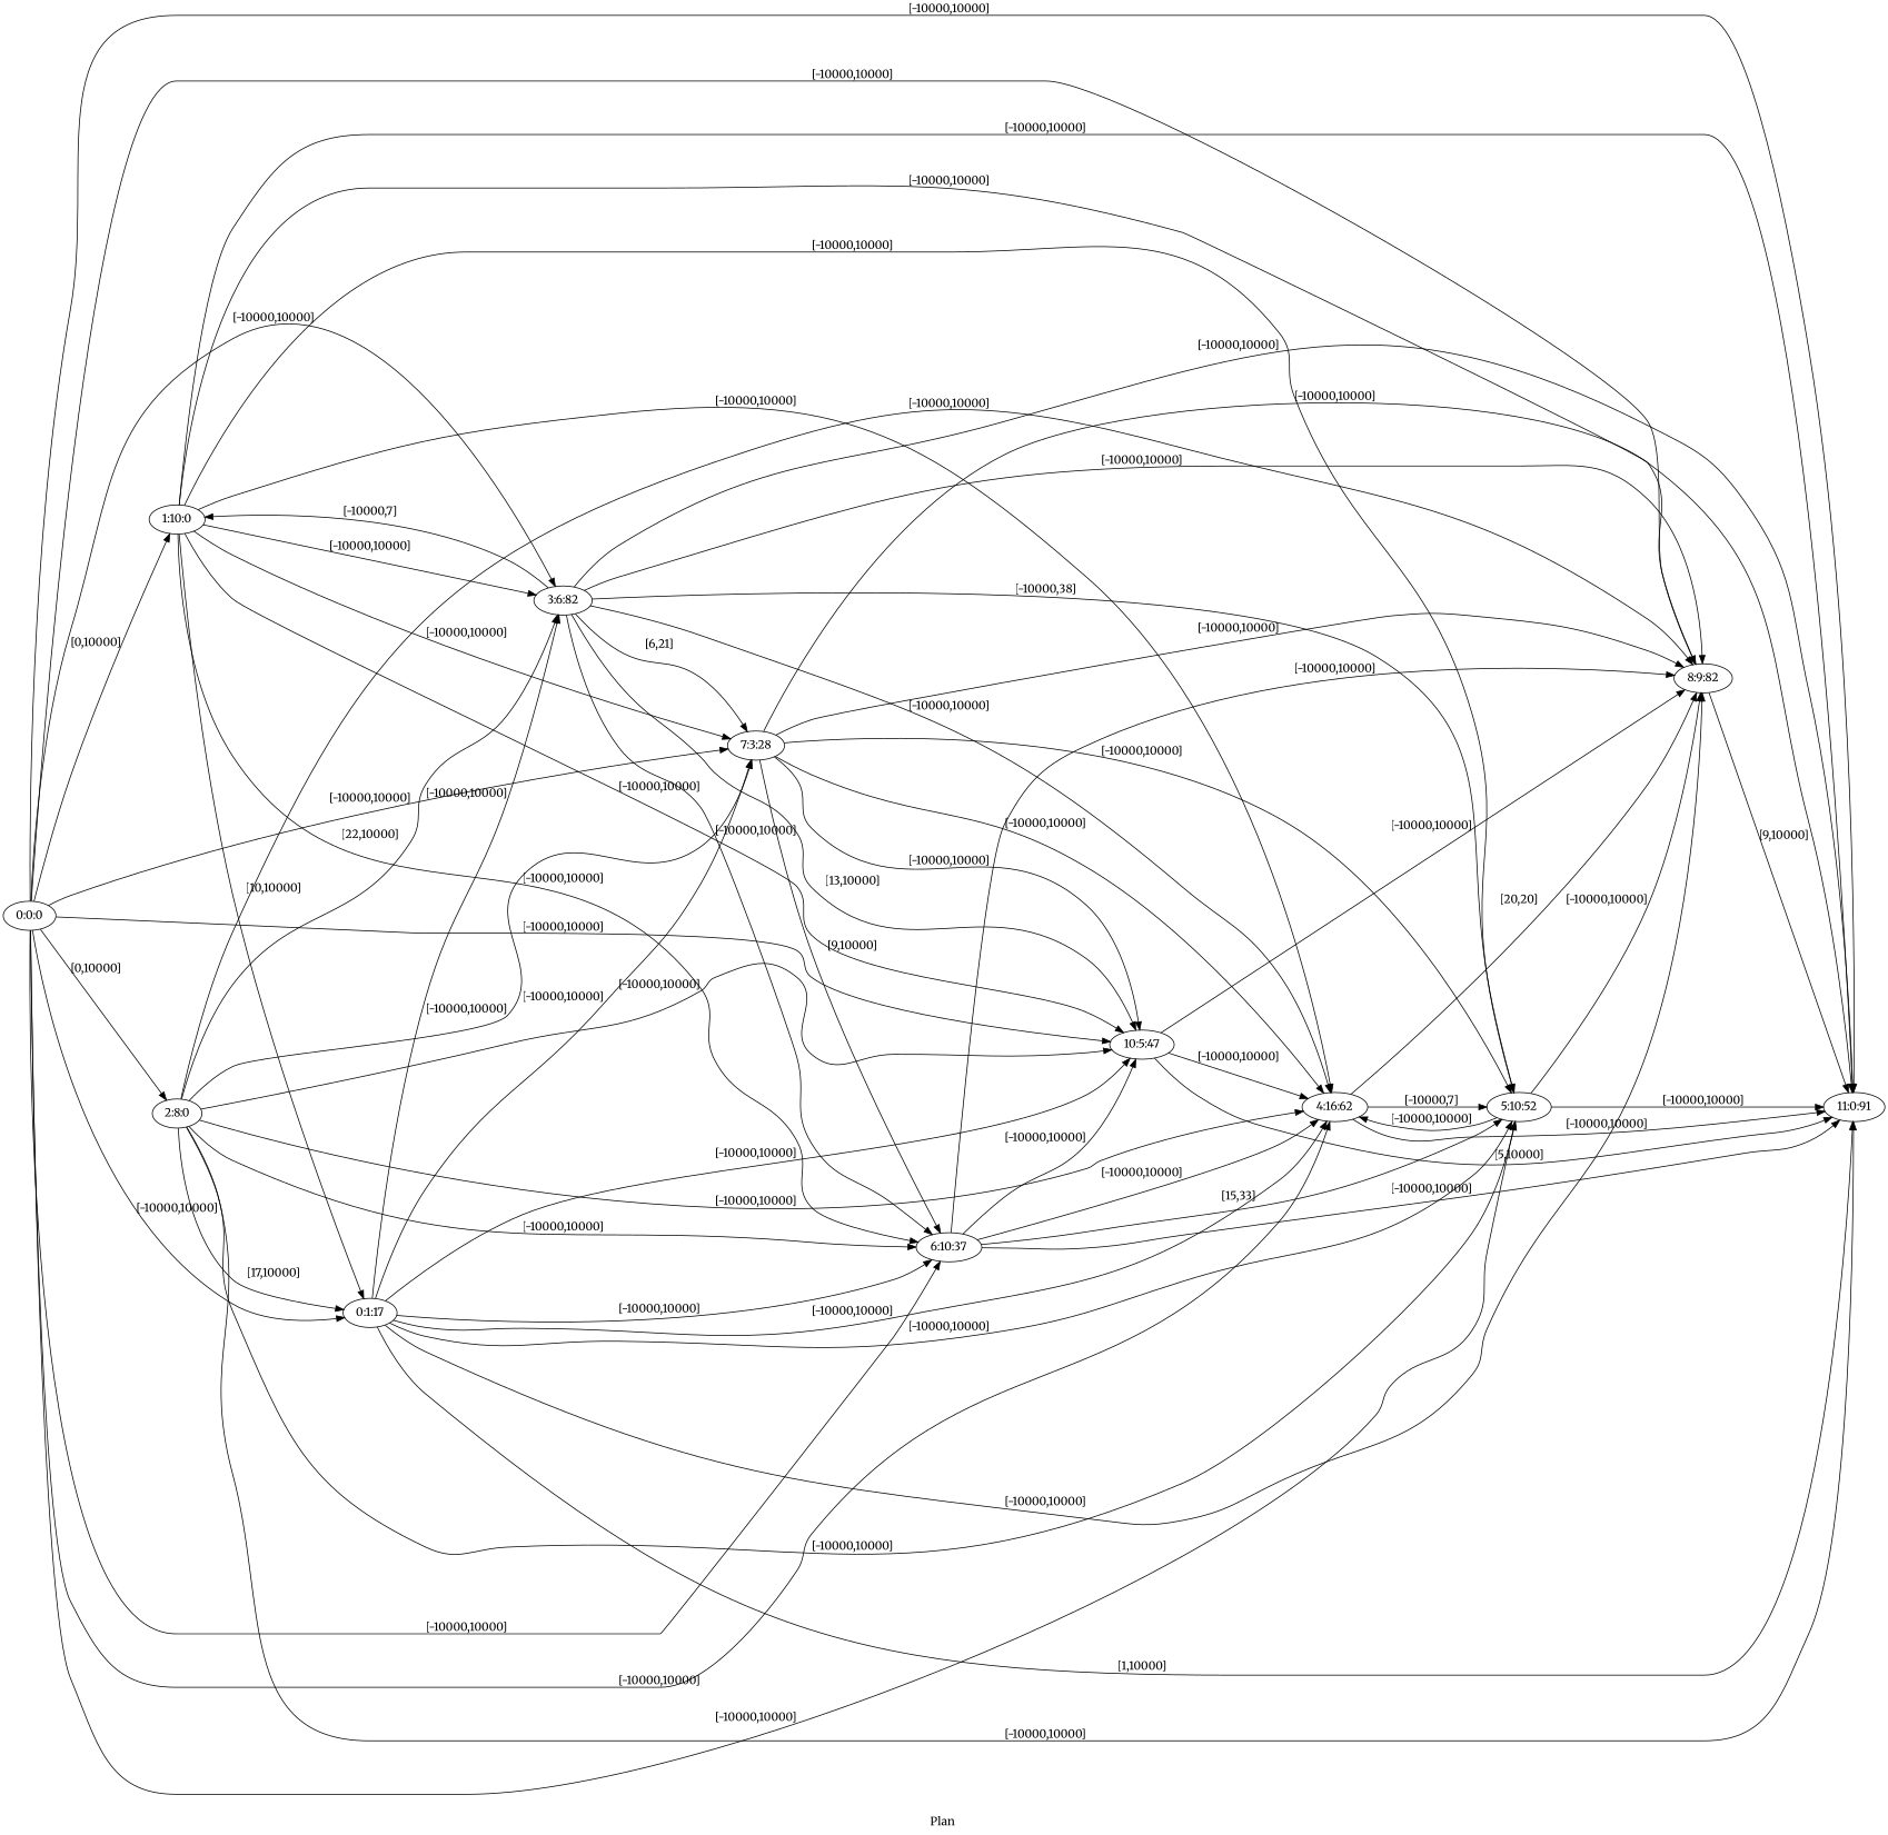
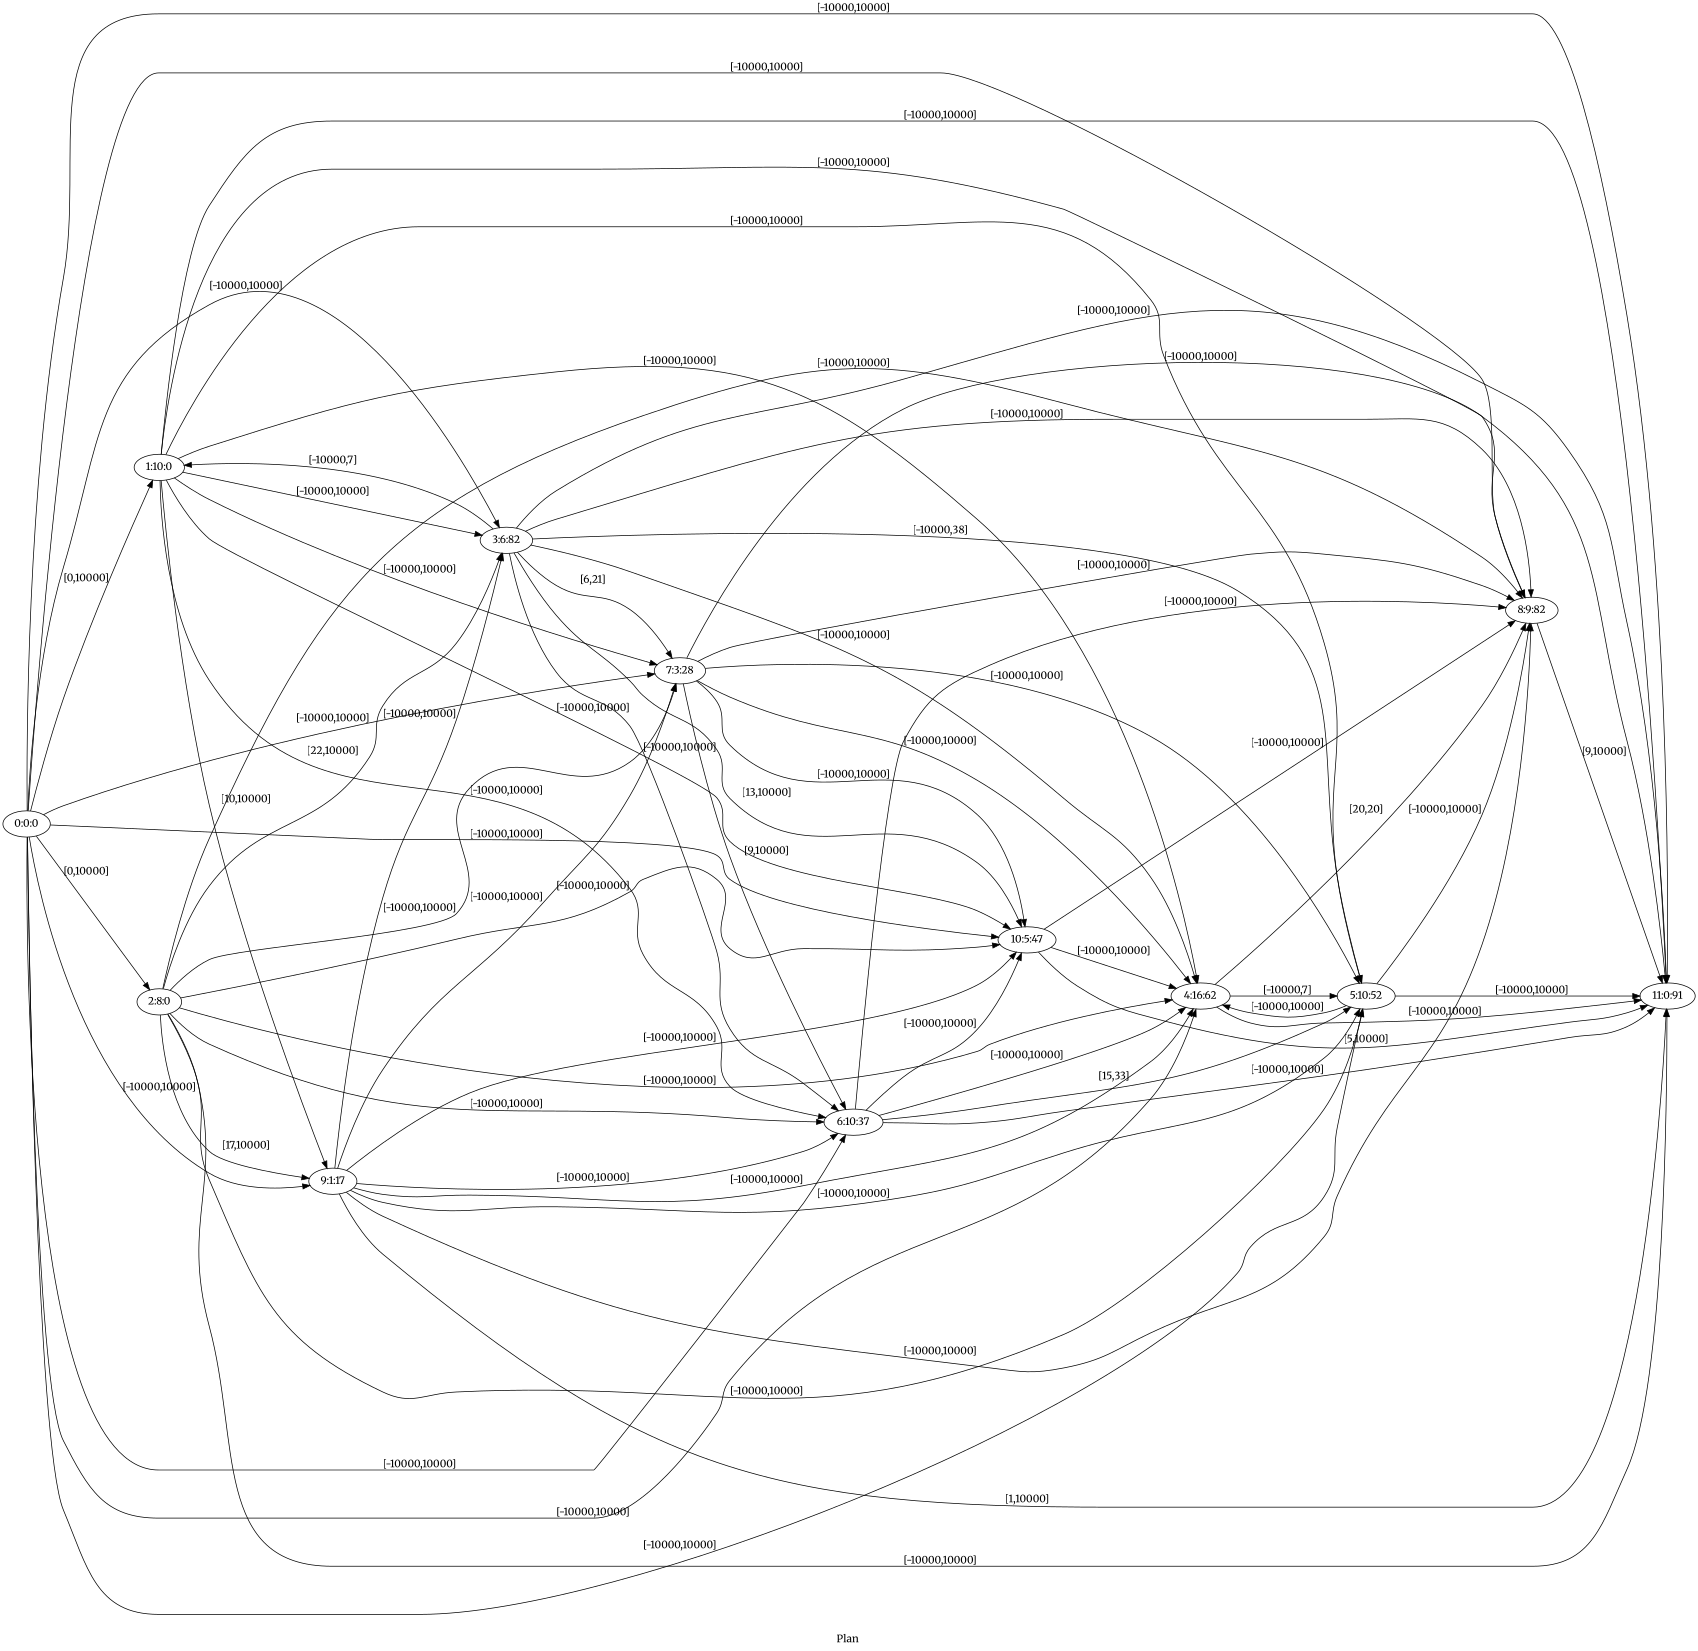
  digraph {
    fldt=0.518273
    fontname=Merriweather
    label="Plan "
    nodesep=.45
    rankdir=LR
    node [fontname=Merriweather]
    edge [fontname=Merriweather]
    "0:0:0"
    "1:10:0"
    "2:8:0"
    n4 [label="3:6:82"]
    n5 [label="4:16:62"]
    "5:10:52"
    "6:10:37"
    "7:3:28"
    "8:9:82"
-   "9:1:17" [label="0:1:17"]
+   "9:1:17"
    "10:5:47"
    "11:0:91"
    "0:0:0" -> "1:10:0" [label="[0,10000]"]
    "0:0:0" -> "2:8:0" [label="[0,10000]"]
    "0:0:0" -> n4 [label="[-10000,10000]"]
    "0:0:0" -> n5 [label="[-10000,10000]"]
    "0:0:0" -> "5:10:52" [label="[-10000,10000]"]
    "0:0:0" -> "6:10:37" [label="[-10000,10000]"]
    "0:0:0" -> "7:3:28" [label="[-10000,10000]"]
    "0:0:0" -> "8:9:82" [label="[-10000,10000]"]
    "0:0:0" -> "9:1:17" [label="[-10000,10000]"]
    "0:0:0" -> "10:5:47" [label="[-10000,10000]"]
    "0:0:0" -> "11:0:91" [label="[-10000,10000]"]
    "1:10:0" -> n4 [label="[-10000,10000]"]
    "1:10:0" -> n5 [label="[-10000,10000]"]
    "1:10:0" -> "5:10:52" [label="[-10000,10000]"]
    "1:10:0" -> "6:10:37" [label="[-10000,10000]"]
    "1:10:0" -> "7:3:28" [label="[-10000,10000]"]
    "1:10:0" -> "8:9:82" [label="[-10000,10000]"]
    "1:10:0" -> "9:1:17" [label="[10,10000]"]
    "1:10:0" -> "10:5:47" [label="[-10000,10000]"]
    "1:10:0" -> "11:0:91" [label="[-10000,10000]"]
    "2:8:0" -> n4 [label="[22,10000]"]
    "2:8:0" -> n5 [label="[-10000,10000]"]
    "2:8:0" -> "5:10:52" [label="[-10000,10000]"]
    "2:8:0" -> "6:10:37" [label="[-10000,10000]"]
    "2:8:0" -> "7:3:28" [label="[-10000,10000]"]
    "2:8:0" -> "8:9:82" [label="[-10000,10000]"]
    "2:8:0" -> "9:1:17" [label="[17,10000]"]
    "2:8:0" -> "10:5:47" [label="[-10000,10000]"]
    "2:8:0" -> "11:0:91" [label="[-10000,10000]"]
    n4 -> "1:10:0" [label="[-10000,7]"]
    n4 -> n5 [label="[-10000,10000]"]
    n4 -> "5:10:52" [label="[-10000,38]"]
    n4 -> "6:10:37" [label="[-10000,10000]"]
    n4 -> "7:3:28" [label="[6,21]"]
    n4 -> "8:9:82" [label="[-10000,10000]"]
    n4 -> "10:5:47" [label="[13,10000]"]
    n4 -> "11:0:91" [label="[-10000,10000]"]
    n5 -> "5:10:52" [label="[-10000,7]"]
    n5 -> "8:9:82" [label="[20,20]"]
    n5 -> "11:0:91" [label="[-10000,10000]"]
    "5:10:52" -> n5 [label="[-10000,10000]"]
    "5:10:52" -> "8:9:82" [label="[-10000,10000]"]
    "5:10:52" -> "11:0:91" [label="[-10000,10000]"]
    "6:10:37" -> n5 [label="[-10000,10000]"]
    "6:10:37" -> "5:10:52" [label="[15,33]"]
    "6:10:37" -> "8:9:82" [label="[-10000,10000]"]
    "6:10:37" -> "10:5:47" [label="[-10000,10000]"]
    "6:10:37" -> "11:0:91" [label="[-10000,10000]"]
    "7:3:28" -> n5 [label="[-10000,10000]"]
    "7:3:28" -> "5:10:52" [label="[-10000,10000]"]
    "7:3:28" -> "6:10:37" [label="[9,10000]"]
    "7:3:28" -> "8:9:82" [label="[-10000,10000]"]
    "7:3:28" -> "10:5:47" [label="[-10000,10000]"]
    "7:3:28" -> "11:0:91" [label="[-10000,10000]"]
    "8:9:82" -> "11:0:91" [label="[9,10000]"]
    "9:1:17" -> n4 [label="[-10000,10000]"]
    "9:1:17" -> n5 [label="[-10000,10000]"]
    "9:1:17" -> "5:10:52" [label="[-10000,10000]"]
    "9:1:17" -> "6:10:37" [label="[-10000,10000]"]
    "9:1:17" -> "7:3:28" [label="[-10000,10000]"]
    "9:1:17" -> "8:9:82" [label="[-10000,10000]"]
    "9:1:17" -> "10:5:47" [label="[-10000,10000]"]
    "9:1:17" -> "11:0:91" [label="[1,10000]"]
    "10:5:47" -> n5 [label="[-10000,10000]"]
    "10:5:47" -> "8:9:82" [label="[-10000,10000]"]
    "10:5:47" -> "11:0:91" [label="[5,10000]"]
  }
